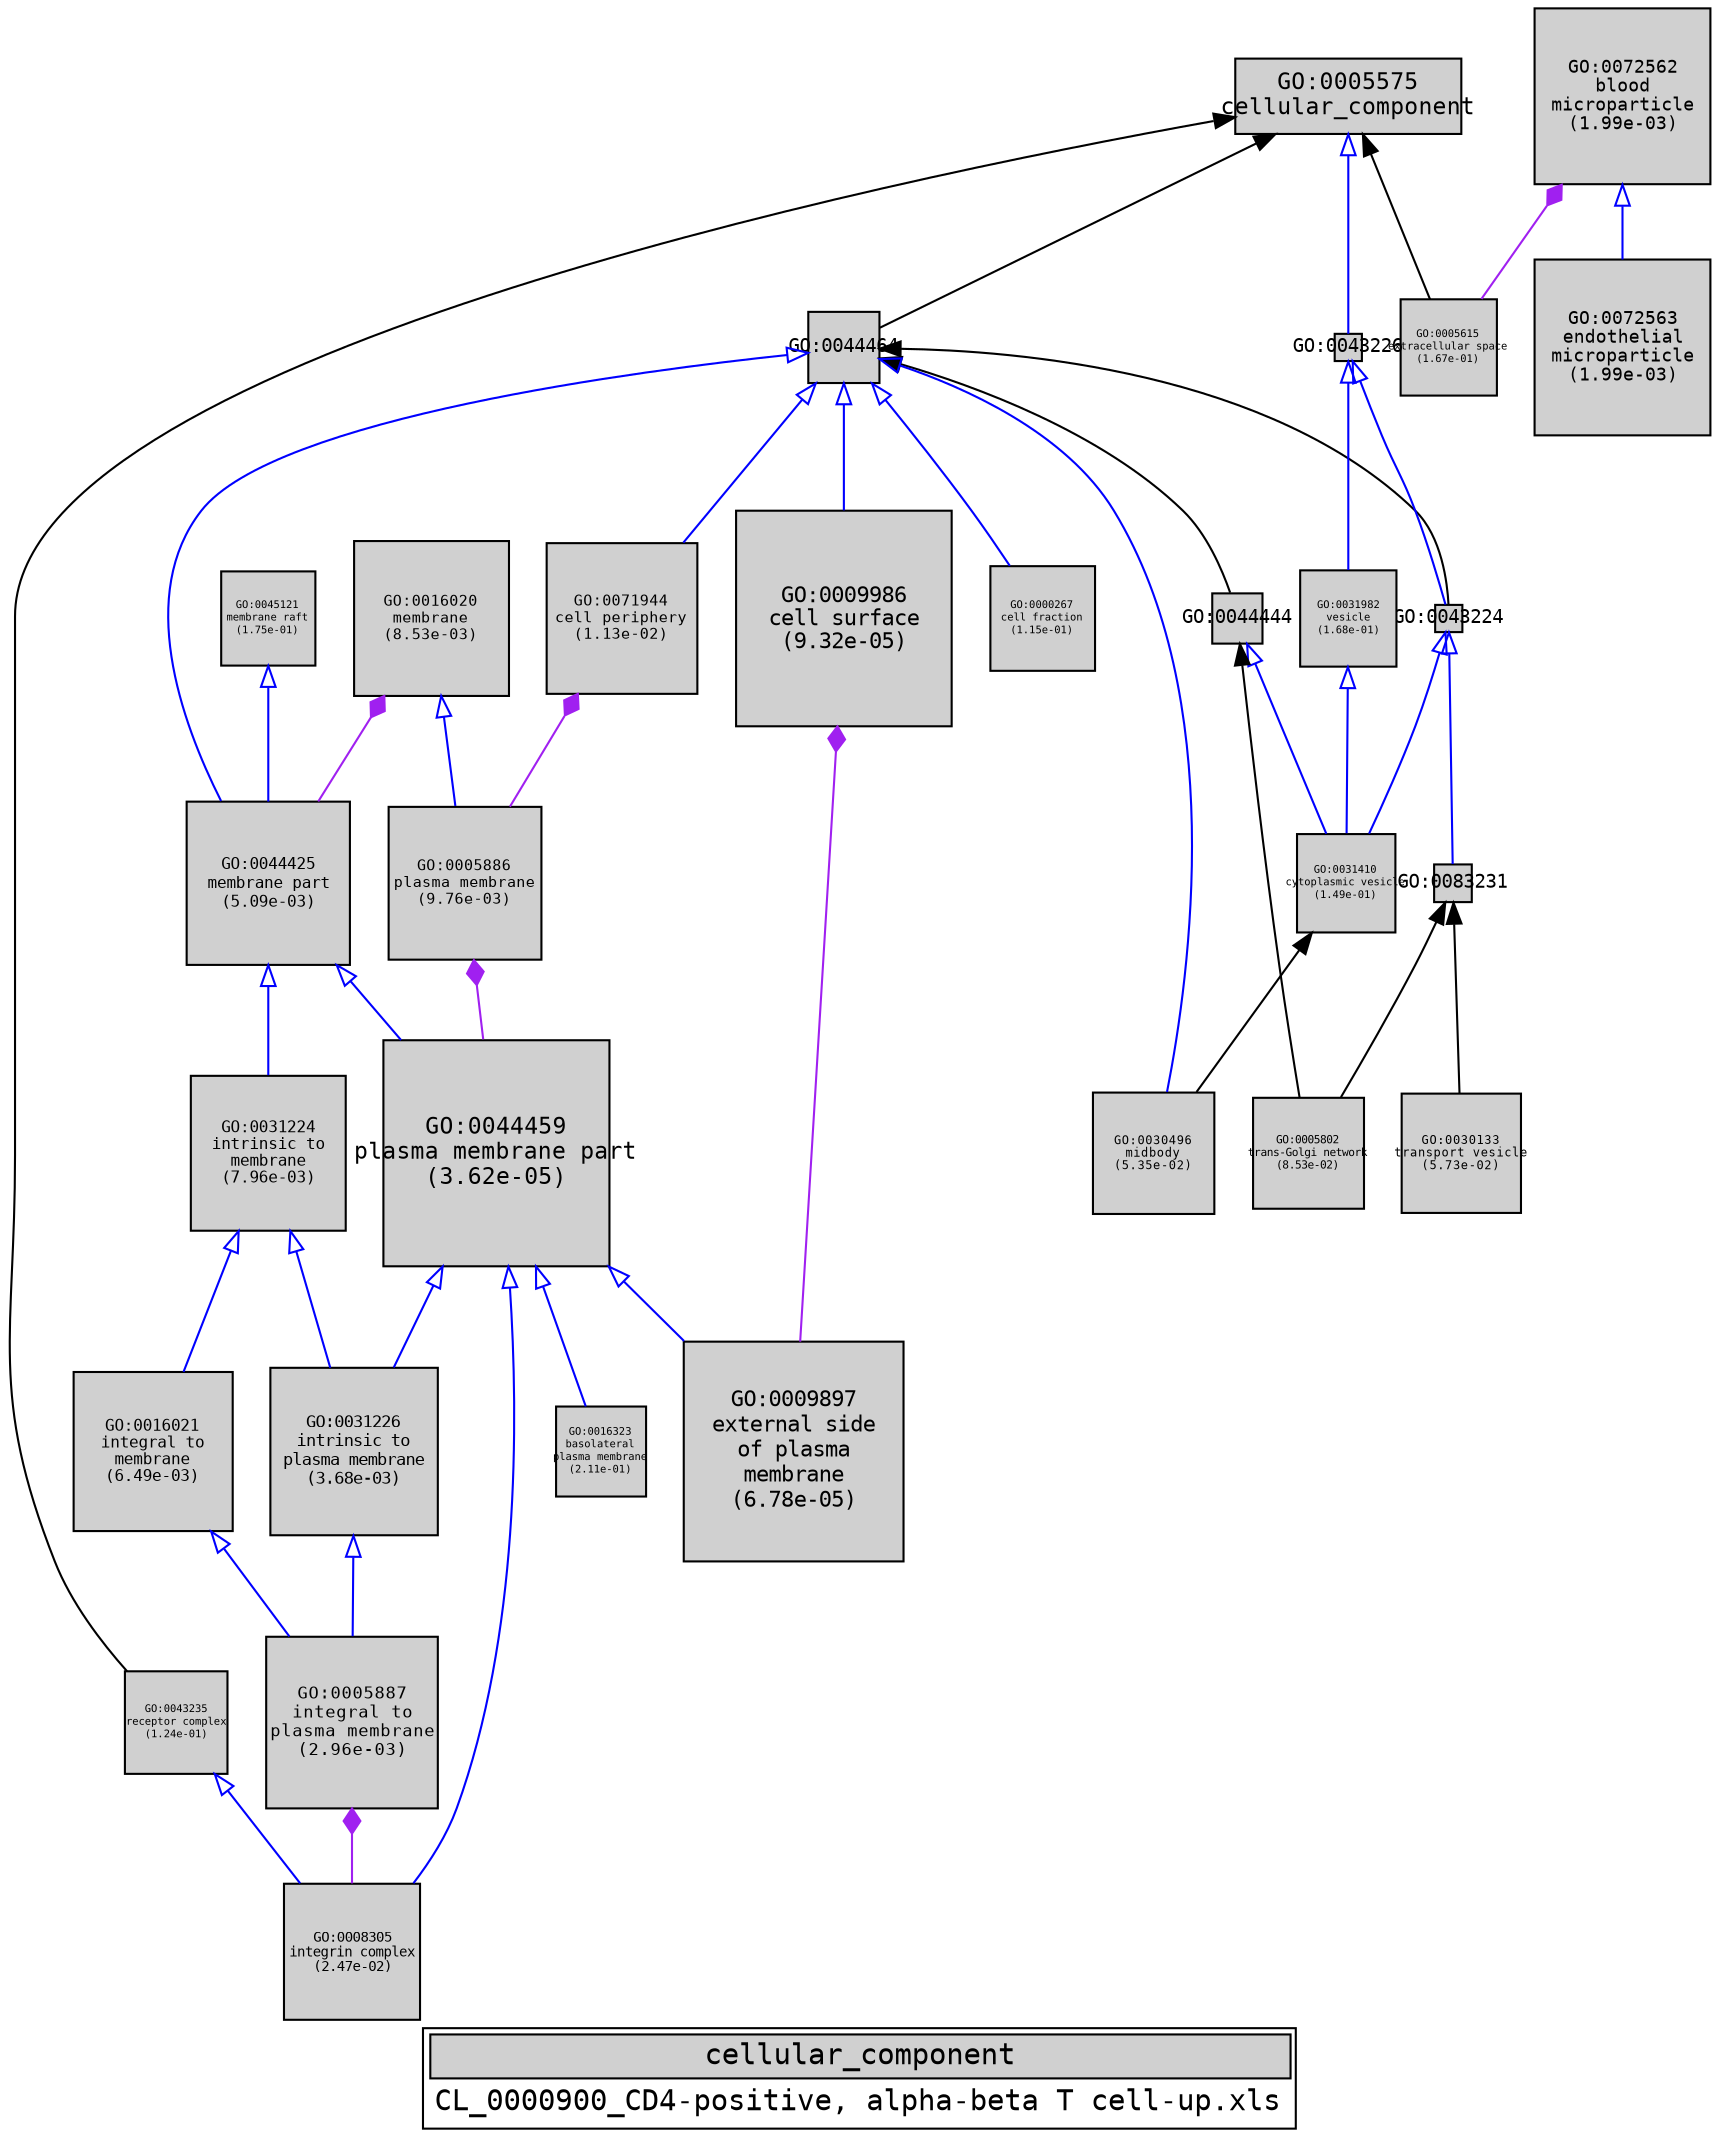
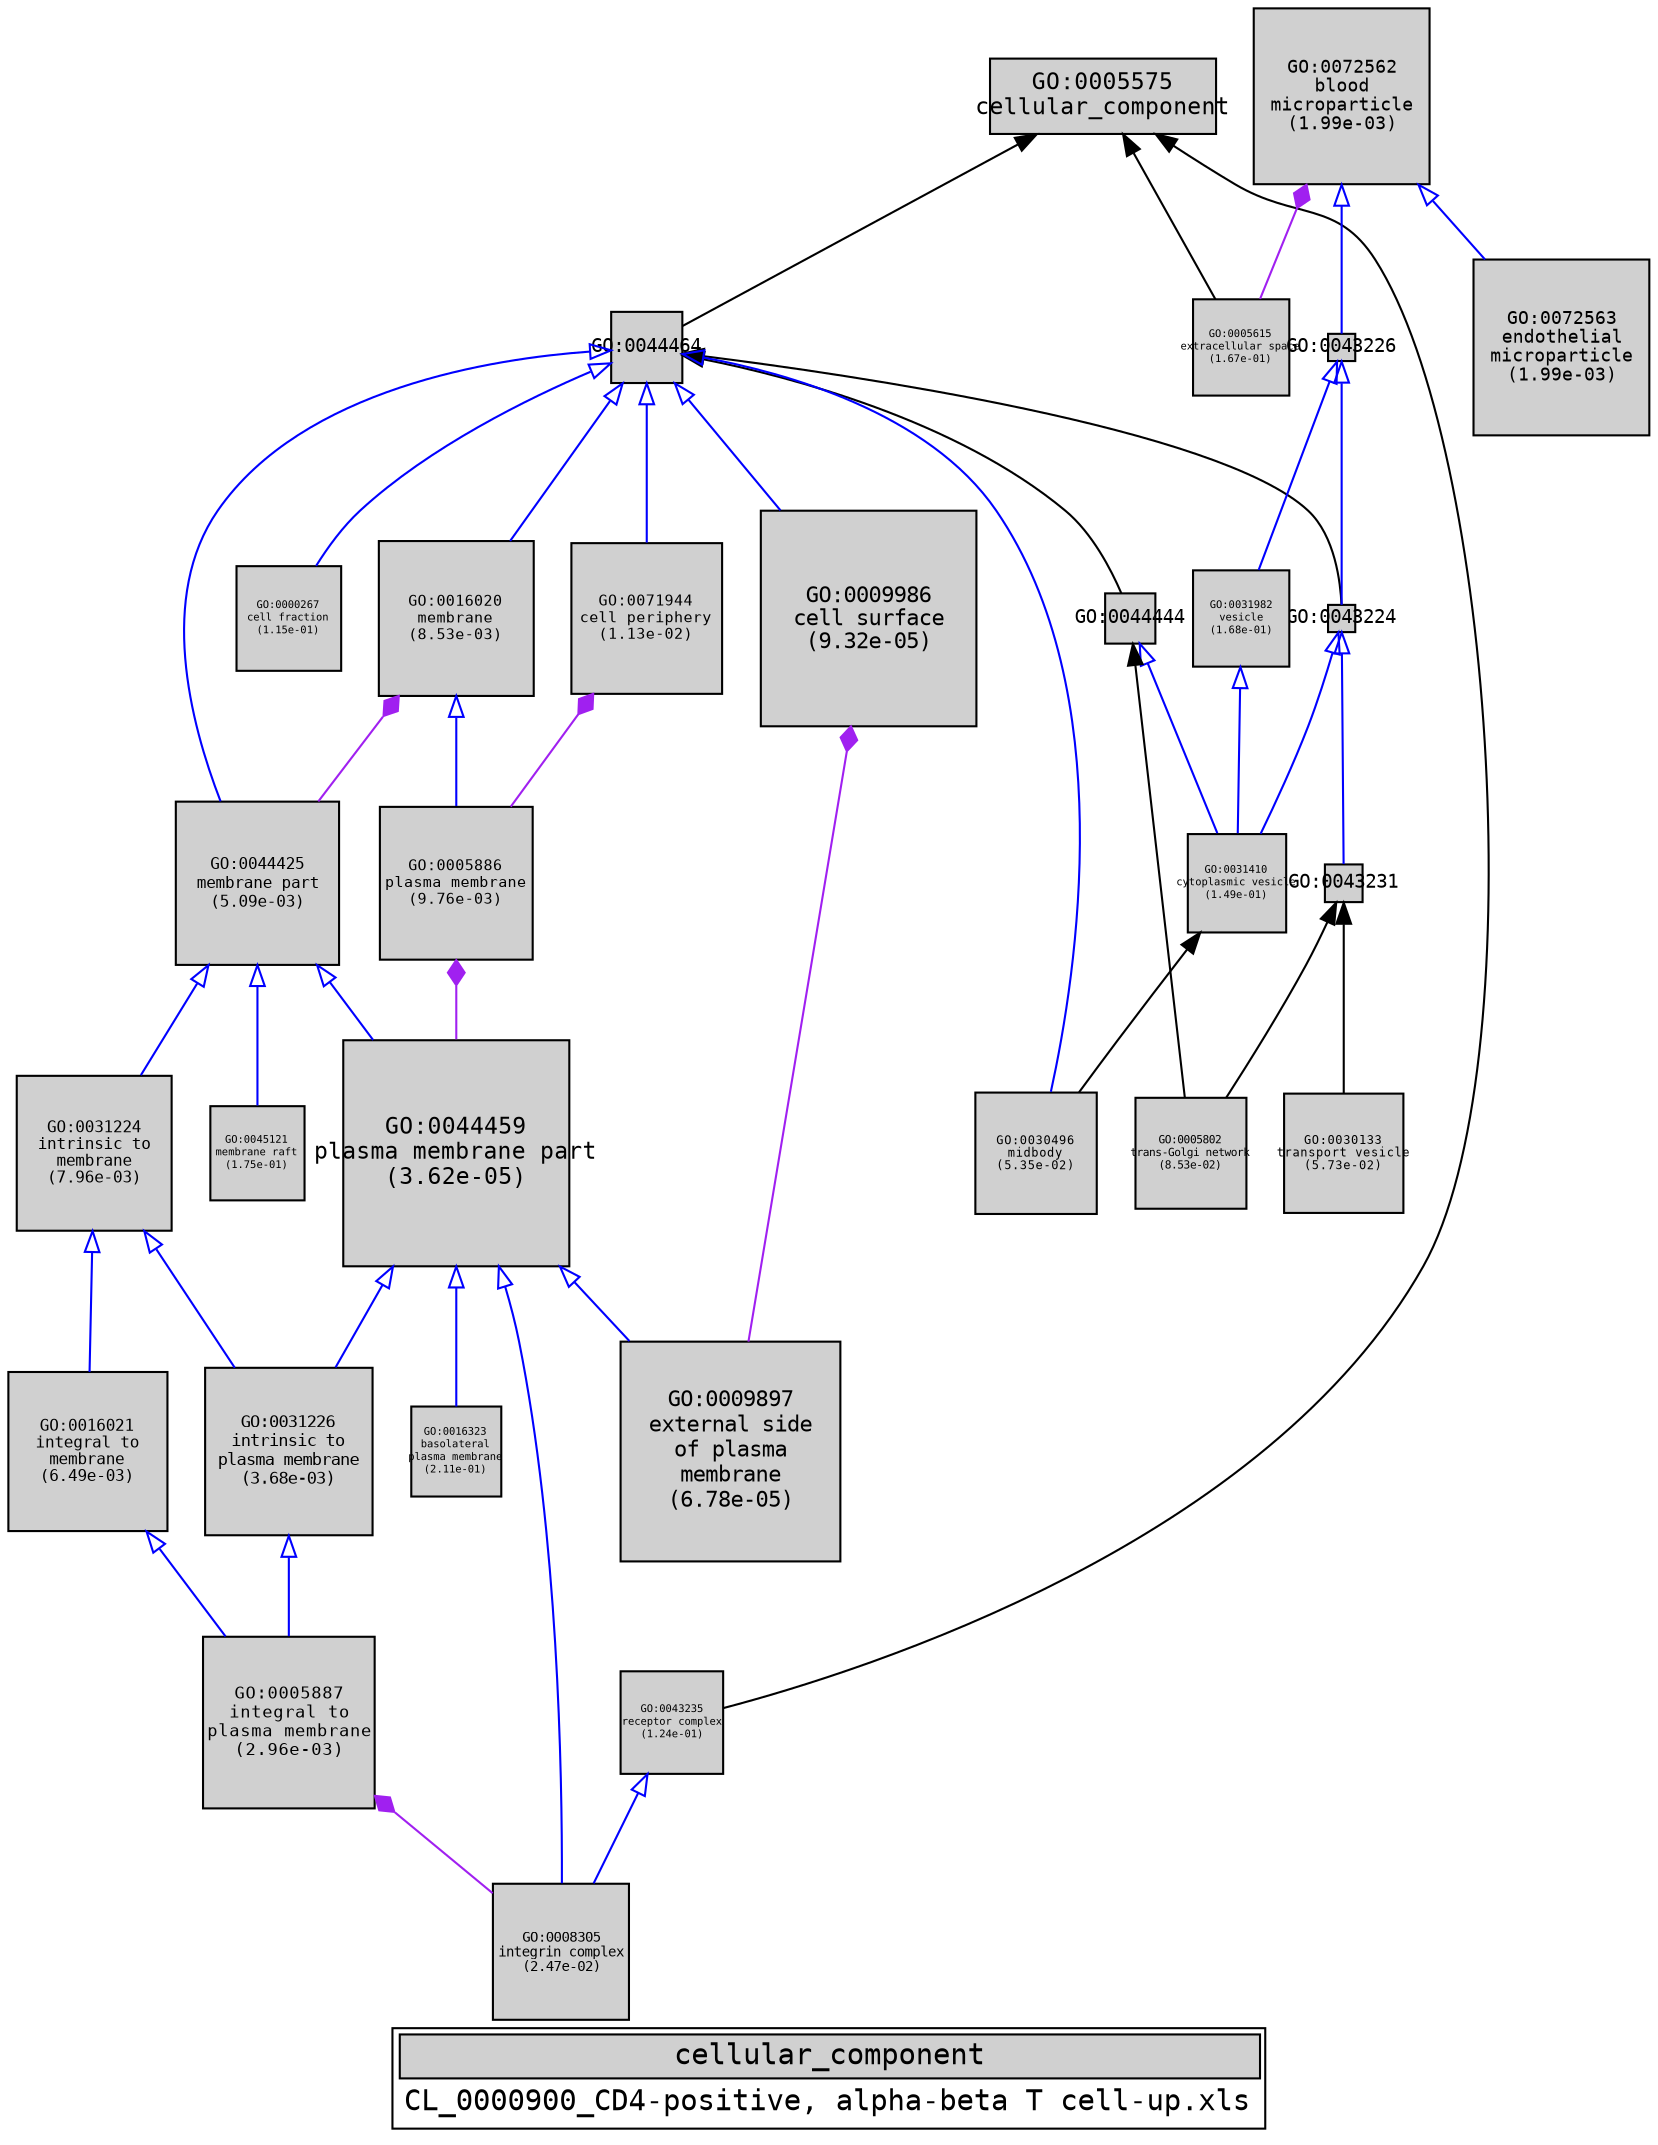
  digraph {
    bgcolor="#FFFFFF"
    fontname="DejaVu Sans Mono"
    label=<<TABLE COLOR="black" BGCOLOR="white"><TR><TD COLSPAN="2" BGCOLOR="#D0D0D0"><FONT COLOR="black">cellular_component</FONT></TD></TR><TR><TD BORDER="0">CL_0000900_CD4-positive, alpha-beta T cell-up.xls</TD></TR></TABLE>>
    node [color=black fillcolor="#D0D0D0" fixedsize=true fontcolor=black fontname="DejaVu Sans Mono" fontsize=5.0 shape=box style=filled]
    edge [arrowtail=empty color=blue dir=back fontname="DejaVu Sans Mono" weight=5.0]
    n1 [height=0.625560959336 label=<<TABLE BORDER="0"><TR><TD>GO:0045121<BR/>membrane raft<BR/>(1.75e-01)</TD></TR></TABLE>> width=0.625560959336]
    n2 [height=0.634161297399 label=<<TABLE BORDER="0"><TR><TD>GO:0005615<BR/>extracellular space<BR/>(1.67e-01)</TD></TR></TABLE>> width=0.634161297399]
    n3 [fontsize=10.4653670407 height=1.4535232001 label=<<TABLE BORDER="0"><TR><TD>GO:0009897<BR/>external side<BR/>of plasma<BR/>membrane<BR/>(6.78e-05)</TD></TR></TABLE>> width=1.4535232001]
    n4 [fontsize=5.00591284854 height=0.695265673408 label=<<TABLE BORDER="0"><TR><TD>GO:0000267<BR/>cell fraction<BR/>(1.15e-01)</TD></TR></TABLE>> width=0.695265673408]
    "GO:0044464" [fontsize=9 height=0.466571665004 width=0.466571665004]
    "GO:0043226" [fontsize=9 height=0.1779749549 width=0.1779749549]
    n7 [fontsize=5.7436684101 height=0.797731723625 label=<<TABLE BORDER="0"><TR><TD>GO:0030133<BR/>transport vesicle<BR/>(5.73e-02)</TD></TR></TABLE>> width=0.797731723625]
    n8 [fontsize=6.52388646287 height=0.906095342065 label=<<TABLE BORDER="0"><TR><TD>GO:0008305<BR/>integrin complex<BR/>(2.47e-02)</TD></TR></TABLE>> width=0.906095342065]
    "GO:0044444" [fontsize=9 height=0.337883455931 width=0.337883455931]
    n10 [fontsize=9 height=0.17951220589 label="GO:0043224" width=0.17951220589]
    n11 [fontsize=8.43338094571 height=1.17130290913 label=<<TABLE BORDER="0"><TR><TD>GO:0072563<BR/>endothelial<BR/>microparticle<BR/>(1.99e-03)</TD></TR></TABLE>> width=1.17130290913]
    n12 [fontsize=7.28655430784 height=1.01202143164 label=<<TABLE BORDER="0"><TR><TD>GO:0005886<BR/>plasma membrane<BR/>(9.76e-03)</TD></TR></TABLE>> width=1.01202143164]
    n13 [fontsize=8.16275852794 height=1.13371646221 label=<<TABLE BORDER="0"><TR><TD>GO:0005887<BR/>integral to<BR/>plasma membrane<BR/>(2.96e-03)</TD></TR></TABLE>> width=1.13371646221]
    n14 [fontsize=7.77664621354 height=1.08008975188 label=<<TABLE BORDER="0"><TR><TD>GO:0044425<BR/>membrane part<BR/>(5.09e-03)</TD></TR></TABLE>> width=1.08008975188]
    n15 [fontsize=10.8 label=<<TABLE BORDER="0"><TR><TD>GO:0005575<BR/>cellular_component</TD></TR></TABLE>> width=1.5]
    n16 [height=0.683646830458 label=<<TABLE BORDER="0"><TR><TD>GO:0043235<BR/>receptor complex<BR/>(1.24e-01)</TD></TR></TABLE>> width=0.683646830458]
    n17 [fontsize=10.2915941751 height=1.42938807988 label=<<TABLE BORDER="0"><TR><TD>GO:0009986<BR/>cell surface<BR/>(9.32e-05)</TD></TR></TABLE>> width=1.42938807988]
    n18 [fontsize=7.44359878286 height=1.03383316429 label=<<TABLE BORDER="0"><TR><TD>GO:0031224<BR/>intrinsic to<BR/>membrane<BR/>(7.96e-03)</TD></TR></TABLE>> width=1.03383316429]
    n19 [fontsize=7.39069406652 height=1.02648528702 label=<<TABLE BORDER="0"><TR><TD>GO:0016020<BR/>membrane<BR/>(8.53e-03)</TD></TR></TABLE>> width=1.02648528702]
    n20 [height=0.653542292303 label=<<TABLE BORDER="0"><TR><TD>GO:0031410<BR/>cytoplasmic vesicle<BR/>(1.49e-01)</TD></TR></TABLE>> width=0.653542292303]
    n21 [fontsize=10.8 height=1.5 label=<<TABLE BORDER="0"><TR><TD>GO:0044459<BR/>plasma membrane part<BR/>(3.62e-05)</TD></TR></TABLE>> width=1.5]
    n22 [fontsize=7.16877254222 height=0.995662853086 label=<<TABLE BORDER="0"><TR><TD>GO:0071944<BR/>cell periphery<BR/>(1.13e-02)</TD></TR></TABLE>> width=0.995662853086]
    n23 [fontsize=8.43338094571 height=1.17130290913 label=<<TABLE BORDER="0"><TR><TD>GO:0072562<BR/>blood<BR/>microparticle<BR/>(1.99e-03)</TD></TR></TABLE>> width=1.17130290913]
    n24 [fontsize=5.33659599153 height=0.741193887713 label=<<TABLE BORDER="0"><TR><TD>GO:0005802<BR/>trans-Golgi network<BR/>(8.53e-02)</TD></TR></TABLE>> width=0.741193887713]
    n25 [fontsize=8.01060461456 height=1.11258397425 label=<<TABLE BORDER="0"><TR><TD>GO:0031226<BR/>intrinsic to<BR/>plasma membrane<BR/>(3.68e-03)</TD></TR></TABLE>> width=1.11258397425]
-   "GO:0043231" [fontsize=9 height=0.255299638157 width=0.255299638157 label="GO:0083231"]
+   "GO:0043231" [fontsize=9 height=0.255299638157 width=0.255299638157]
    n27 [fontsize=7.59775007138 height=1.05524306547 label=<<TABLE BORDER="0"><TR><TD>GO:0016021<BR/>integral to<BR/>membrane<BR/>(6.49e-03)</TD></TR></TABLE>> width=1.05524306547]
    n28 [height=0.632688413401 label=<<TABLE BORDER="0"><TR><TD>GO:0031982<BR/>vesicle<BR/>(1.68e-01)</TD></TR></TABLE>> width=0.632688413401]
    n29 [height=0.592751372684 label=<<TABLE BORDER="0"><TR><TD>GO:0016323<BR/>basolateral<BR/>plasma membrane<BR/>(2.11e-01)</TD></TR></TABLE>> width=0.592751372684]
    n30 [fontsize=5.8108403928 height=0.807061165667 label=<<TABLE BORDER="0"><TR><TD>GO:0030496<BR/>midbody<BR/>(5.35e-02)</TD></TR></TABLE>> width=0.807061165667]
    subgraph sub_1 {
      n1
      n2
      n3
      n4
      "GO:0044464"
      "GO:0043226"
      n7
      n8
      "GO:0044444"
      n10
      n11
      n12
      n13
      n14
      n15
      n16
      n17
      n18
      n19
      n20
      n21
      n22
      n23
      n24
      n25
      "GO:0043231"
      n27
      n28
      n29
      n30
    }
    subgraph sub_2 {
      n7
      n24
      subgraph sub_3 {
        subgraph sub_4 {
        }
        subgraph sub_5 {
        }
      }
      subgraph sub_6 {
        n2
        n3
        n8
        n12
        n13
        n14
        n17
        n19
        n21
        n22
        n23
      }
      subgraph sub_7 {
        n1
        n3
        n4
        "GO:0044464"
        "GO:0043226"
        n8
        "GO:0044444"
        n10
        n11
        n12
        n13
        n14
        n15
        n16
        n17
        n18
        n19
        n20
        n21
        n22
        n23
        n25
        "GO:0043231"
        n27
        n28
        n29
        n30
      }
    }
    "GO:0044464" -> n4
    "GO:0044464" -> "GO:0044444" [weight=1 arrowtail="" color=""]
    "GO:0044464" -> n10 [weight=1 arrowtail="" color=""]
    "GO:0044464" -> n14
    "GO:0044464" -> n17
+   "GO:0044464" -> n19
    "GO:0044464" -> n22
    "GO:0044464" -> n30
    "GO:0043226" -> n10
    "GO:0043226" -> n28
    "GO:0044444" -> n20
    "GO:0044444" -> n24 [weight=1 arrowtail="" color=""]
    n10 -> n20
    n10 -> "GO:0043231"
    n12 -> n21 [arrowtail=diamond color=purple weight=2.5]
    n13 -> n8 [arrowtail=diamond color=purple weight=2.5]
-   n1 -> n14
+   n14 -> n1
    n14 -> n18
    n14 -> n21
    n15 -> n2 [weight=1 arrowtail="" color=""]
    n15 -> "GO:0044464" [weight=1 arrowtail="" color=""]
-   n15 -> "GO:0043226"
+   n23 -> "GO:0043226"
    n15 -> n16 [weight=1 arrowtail="" color=""]
    n16 -> n8
    n17 -> n3 [arrowtail=diamond color=purple weight=2.5]
    n18 -> n25
    n18 -> n27
    n19 -> n12
    n19 -> n14 [arrowtail=diamond color=purple weight=2.5]
    n20 -> n30 [weight=1 arrowtail="" color=""]
    n21 -> n3
    n21 -> n8
    n21 -> n25
    n21 -> n29
    n22 -> n12 [arrowtail=diamond color=purple weight=2.5]
    n23 -> n2 [arrowtail=diamond color=purple weight=2.5]
    n23 -> n11
    n25 -> n13
    "GO:0043231" -> n7 [weight=1 arrowtail="" color=""]
    "GO:0043231" -> n24 [weight=1 arrowtail="" color=""]
    n27 -> n13
    n28 -> n20
  }
